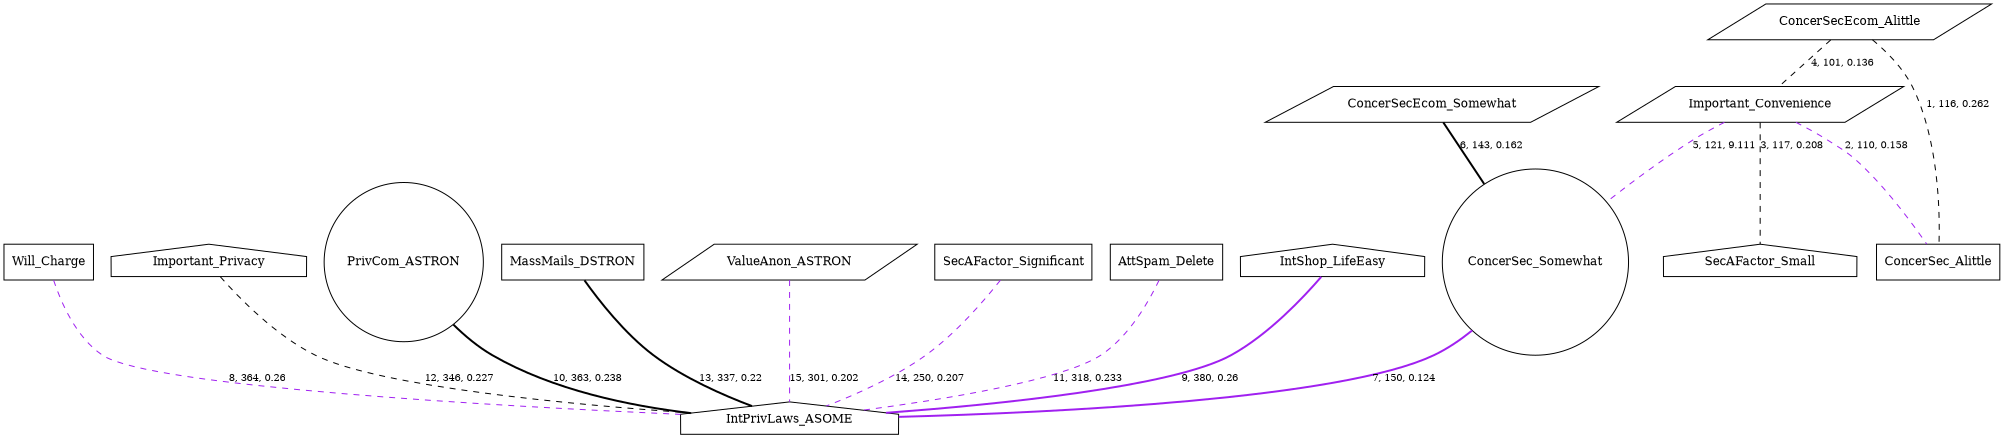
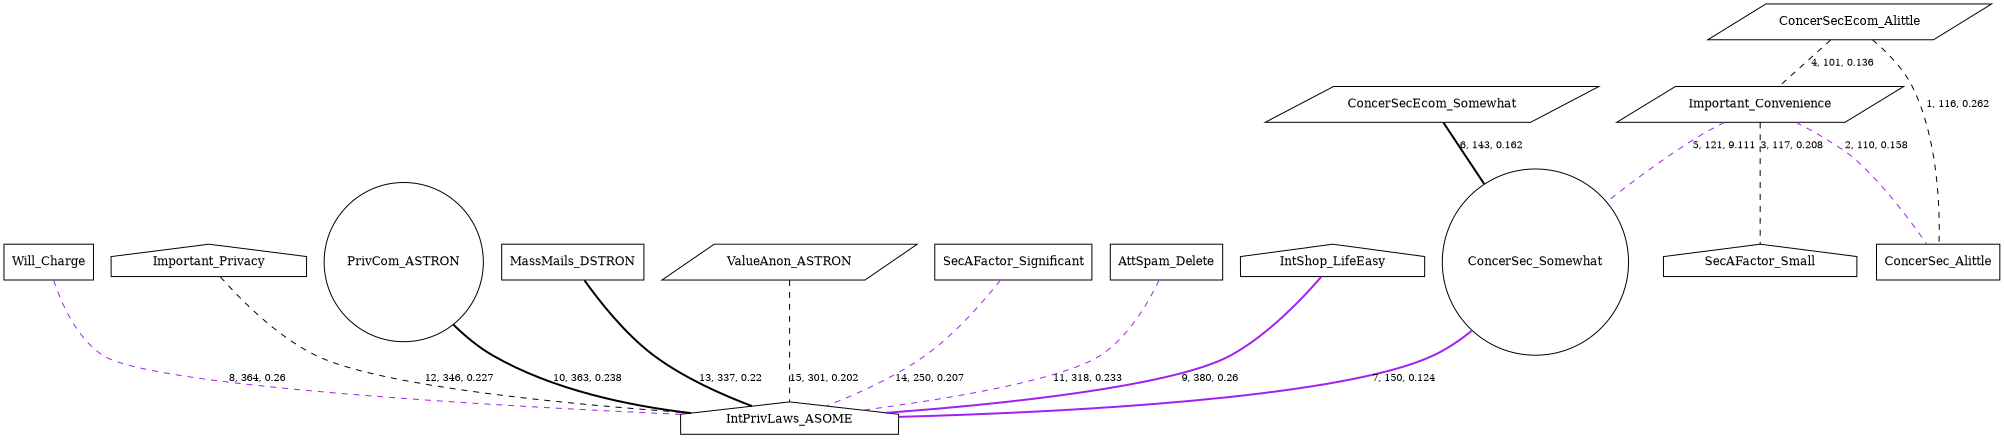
  graph {
    node [fontsize=12 shape=box]
    edge [color=black fontsize=10 style=dashed]
    n1 [label=ConcerSec_Alittle]
    n2 [label=IntPrivLaws_ASOME shape=house]
    n3 [label=ConcerSec_Somewhat shape=circle]
    n4 [label=Will_Charge]
    n5 [label=SecAFactor_Small shape=house]
    n6 [label=Important_Convenience shape=parallelogram]
    n7 [label=Important_Privacy shape=house]
    n8 [label=PrivCom_ASTRON shape=circle]
    n9 [label=MassMails_DSTRON]
    n10 [label=ConcerSecEcom_Alittle shape=parallelogram]
    n11 [label=ConcerSecEcom_Somewhat shape=parallelogram]
    n12 [label=ValueAnon_ASTRON shape=parallelogram]
    n13 [label=SecAFactor_Significant]
    n14 [label=AttSpam_Delete]
    n15 [label=IntShop_LifeEasy shape=house]
    n3 -- n2 [color=purple label="7, 150, 0.124" style=bold]
    n4 -- n2 [color=purple label="8, 364, 0.26"]
    n6 -- n1 [color=purple label="2, 110, 0.158"]
    n6 -- n3 [color=purple label="5, 121, 9.111"]
    n6 -- n5 [label="3, 117, 0.208"]
    n7 -- n2 [label="12, 346, 0.227"]
    n8 -- n2 [label="10, 363, 0.238" style=bold]
    n9 -- n2 [label="13, 337, 0.22" style=bold]
    n10 -- n1 [label="1, 116, 0.262"]
    n10 -- n6 [label="4, 101, 0.136"]
    n11 -- n3 [label="6, 143, 0.162" style=bold]
-   n12 -- n2 [color=purple label="15, 301, 0.202"]
+   n12 -- n2 [label="15, 301, 0.202"]
    n13 -- n2 [color=purple label="14, 250, 0.207"]
    n14 -- n2 [color=purple label="11, 318, 0.233"]
    n15 -- n2 [color=purple label="9, 380, 0.26" style=bold]
  }
